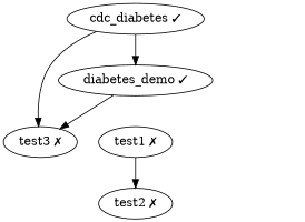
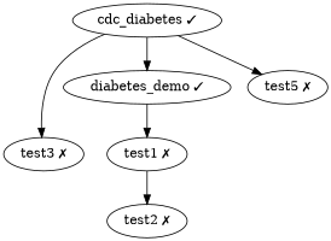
  digraph {
    n1 [label="cdc_diabetes ✓"]
    n2 [label="diabetes_demo ✓"]
    n3 [label="test3 ✗"]
+   n4 [label="test5 ✗"]
    n5 [label="test1 ✗"]
    n6 [label="test2 ✗"]
    n1 -> n2
    n1 -> n3
-   n2 -> n3
+   n1 -> n4
+   n2 -> n5
    n5 -> n6
  }
